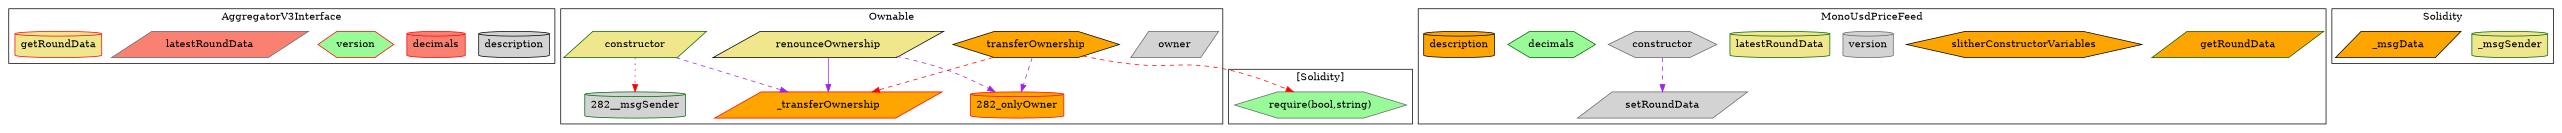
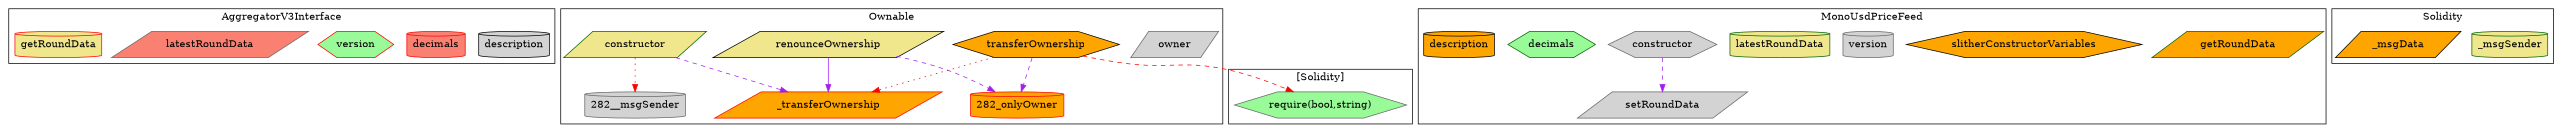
  strict digraph {
    node [color=black fillcolor=orange shape=cylinder style=filled]
    edge [color=purple style=dashed]
    n1 [fillcolor=lightgrey label=description]
    n2 [color=red fillcolor=salmon label=decimals]
    n3 [color=red fillcolor=palegreen label=version shape=hexagon]
    n4 [color=gray40 fillcolor=salmon label=latestRoundData shape=parallelogram]
    n5 [color=red fillcolor=khaki label=getRoundData]
    n6 [color=red label=_transferOwnership shape=parallelogram]
    n7 [color=gray40 fillcolor=lightgrey label=owner shape=parallelogram]
    n8 [fillcolor=khaki label=renounceOwnership shape=parallelogram]
    "282_onlyOwner" [color=red]
    n10 [color=darkgreen fillcolor=khaki label=constructor shape=parallelogram]
-   "282__msgSender" [color=darkgreen fillcolor=lightgrey]
+   "282__msgSender" [color=gray40 fillcolor=lightgrey]
    n12 [label=transferOwnership shape=hexagon]
    n13 [color=darkgreen label=getRoundData shape=parallelogram]
    n14 [color=gray40 fillcolor=lightgrey label=setRoundData shape=parallelogram]
    n15 [label=slitherConstructorVariables shape=hexagon]
    n16 [color=gray40 fillcolor=lightgrey label=version]
    n17 [color=darkgreen fillcolor=khaki label=latestRoundData]
    n18 [color=gray40 fillcolor=lightgrey label=constructor shape=hexagon]
    n19 [color=darkgreen fillcolor=palegreen label=decimals shape=hexagon]
    n20 [label=description]
    n21 [color=darkgreen fillcolor=khaki label=_msgSender]
    n22 [label=_msgData shape=parallelogram]
    "require(bool,string)" [color=gray40 fillcolor=palegreen shape=hexagon]
    subgraph cluster_1 {
      label=AggregatorV3Interface
      n1
      n2
      n3
      n4
      n5
    }
    subgraph cluster_2 {
      label=Ownable
      n6
      n7
      n8
      "282_onlyOwner"
      n10
      "282__msgSender"
      n12
    }
    subgraph cluster_3 {
      label=MonoUsdPriceFeed
      n13
      n14
      n15
      n16
      n17
      n18
      n19
      n20
    }
    subgraph cluster_4 {
      label=Solidity
      n21
      n22
    }
    subgraph cluster_5 {
      label="[Solidity]"
      "require(bool,string)"
    }
    n8 -> n6 [style=solid]
    n8 -> "282_onlyOwner"
    n10 -> n6
    n10 -> "282__msgSender" [color=red style=dotted]
-   n12 -> n6 [color=red]
+   n12 -> n6 [color=red style=dotted]
    n12 -> "282_onlyOwner"
    n12 -> "require(bool,string)" [color=red]
    n18 -> n14
  }
